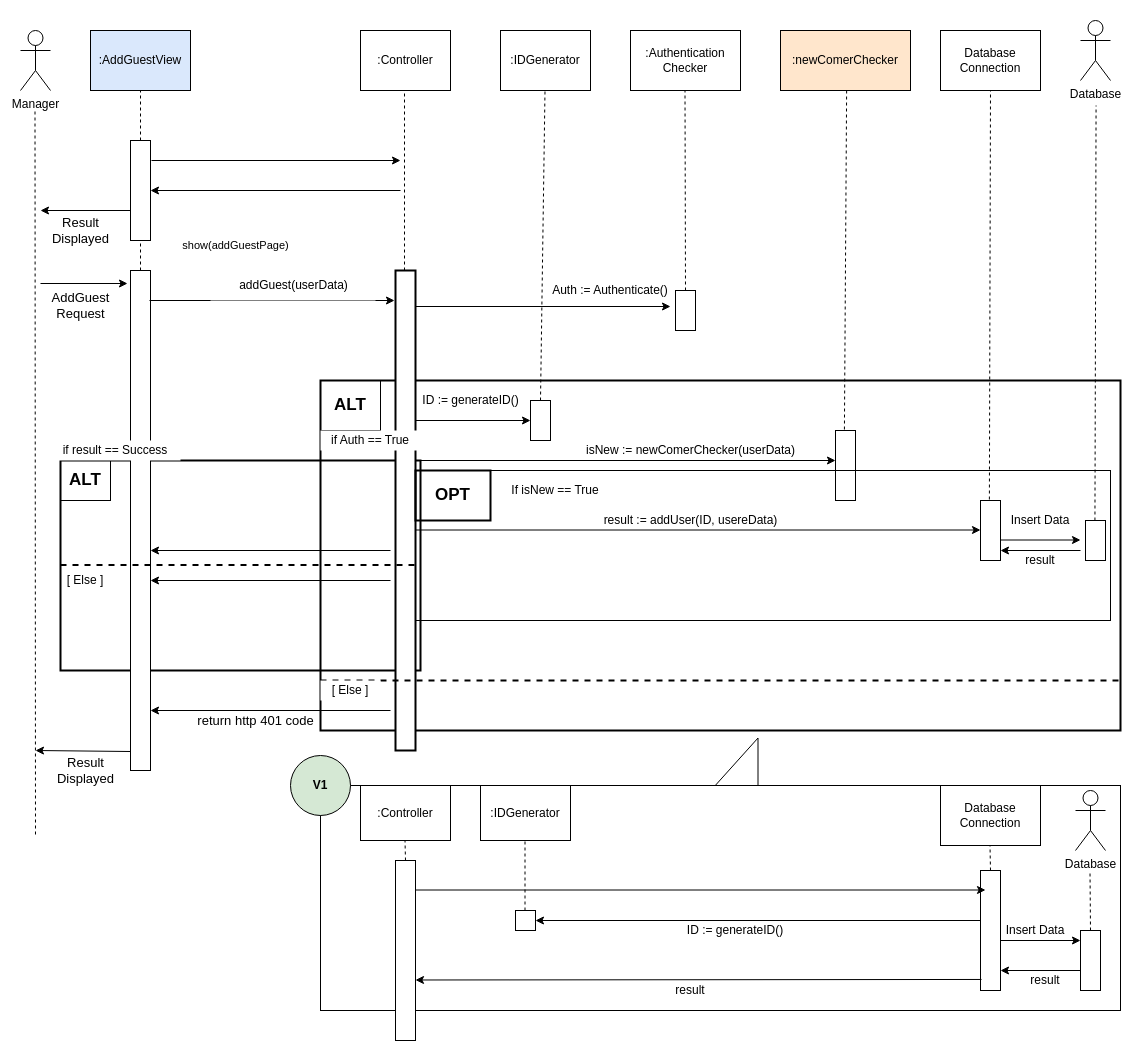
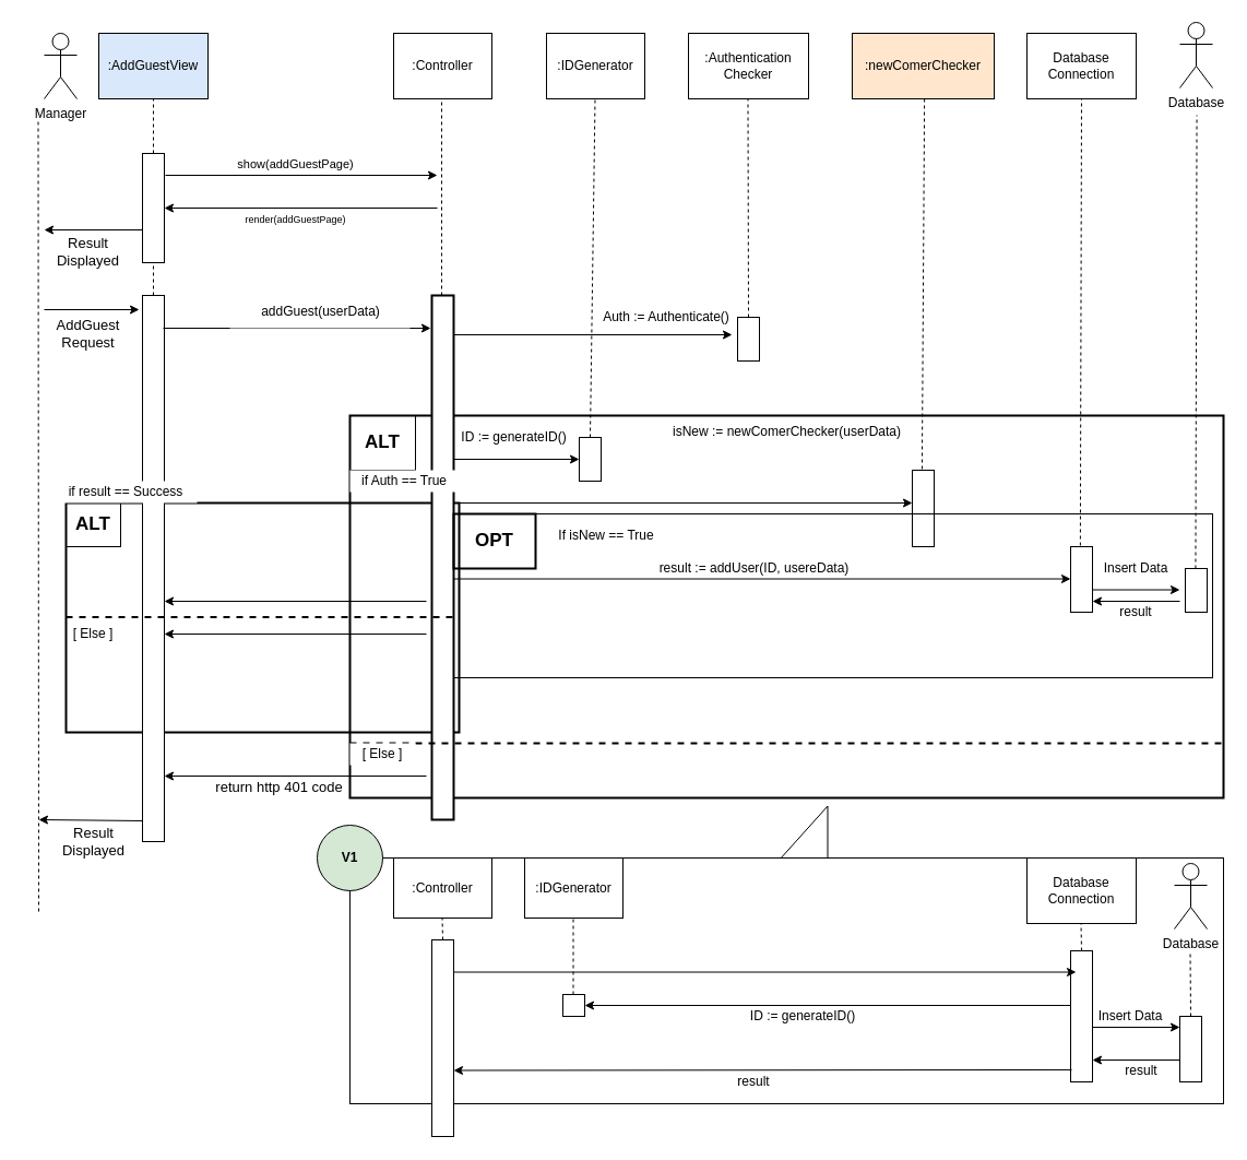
  <mxCell id="0" />
  <mxCell id="1" parent="0" />
  <mxCell id="2" value="" style="rounded=0;whiteSpace=wrap;html=1;strokeWidth=2;gradientColor=none;fillColor=none;" vertex="1" parent="1"><mxGeometry x="60" y="460" width="360" height="210" as="geometry" /></mxCell>
  <mxCell id="3" value="" style="rounded=0;whiteSpace=wrap;html=1;fillColor=none;strokeWidth=2;" vertex="1" parent="1"><mxGeometry x="320" y="380" width="800" height="350" as="geometry" /></mxCell>
- <mxCell id="4" value="Manager" style="shape=umlActor;verticalLabelPosition=bottom;verticalAlign=top;html=1;outlineConnect=0;" vertex="1" parent="1"><mxGeometry x="20" y="30" width="30" height="60" as="geometry" /></mxCell>
+ <mxCell id="4" value="Manager" style="shape=umlActor;verticalLabelPosition=bottom;verticalAlign=top;html=1;outlineConnect=0;" vertex="1" parent="1"><mxGeometry x="40" y="30" width="30" height="60" as="geometry" /></mxCell>
  <mxCell id="5" value="Database" style="shape=umlActor;verticalLabelPosition=bottom;verticalAlign=top;html=1;outlineConnect=0;" vertex="1" parent="1"><mxGeometry x="1080" y="20" width="30" height="60" as="geometry" /></mxCell>
  <mxCell id="6" value="Database&lt;br&gt;Connection" style="rounded=0;whiteSpace=wrap;html=1;" vertex="1" parent="1"><mxGeometry x="940" y="30" width="100" height="60" as="geometry" /></mxCell>
  <mxCell id="7" value=":AddGuestView" style="rounded=0;whiteSpace=wrap;html=1;fillColor=#dae8fc;" vertex="1" parent="1"><mxGeometry x="90" y="30" width="100" height="60" as="geometry" /></mxCell>
  <mxCell id="8" value=":Controller" style="rounded=0;whiteSpace=wrap;html=1;" vertex="1" parent="1"><mxGeometry x="360" y="30" width="90" height="60" as="geometry" /></mxCell>
  <mxCell id="9" value=":Authentication&lt;br&gt;Checker" style="rounded=0;whiteSpace=wrap;html=1;" vertex="1" parent="1"><mxGeometry x="630" y="30" width="110" height="60" as="geometry" /></mxCell>
  <mxCell id="10" value="" style="rounded=0;whiteSpace=wrap;html=1;" vertex="1" parent="1"><mxGeometry x="130" y="140" width="20" height="100" as="geometry" /></mxCell>
  <mxCell id="11" value="" style="endArrow=classic;html=1;" edge="1" parent="1"><mxGeometry width="50" height="50" relative="1" as="geometry"><mxPoint x="151" y="160" as="sourcePoint" /><mxPoint x="400" y="160" as="targetPoint" /></mxGeometry></mxCell>
- <mxCell id="12" value="&lt;font style=&quot;font-size: 11px&quot;&gt;show(addGuestPage)&lt;/font&gt;" style="text;html=1;align=center;verticalAlign=middle;resizable=0;points=[];autosize=1;strokeColor=none;" vertex="1" parent="1"><mxGeometry x="175" y="235" width="120" height="20" as="geometry" /></mxCell>
+ <mxCell id="12" value="&lt;font style=&quot;font-size: 11px&quot;&gt;show(addGuestPage)&lt;/font&gt;" style="text;html=1;align=center;verticalAlign=middle;resizable=0;points=[];autosize=1;strokeColor=none;" vertex="1" parent="1"><mxGeometry x="210" y="140" width="120" height="20" as="geometry" /></mxCell>
  <mxCell id="13" value="" style="endArrow=classic;html=1;" edge="1" parent="1"><mxGeometry width="50" height="50" relative="1" as="geometry"><mxPoint x="400" y="190" as="sourcePoint" /><mxPoint x="150" y="190" as="targetPoint" /></mxGeometry></mxCell>
+ <mxCell id="14" value="&lt;font style=&quot;font-size: 9px&quot;&gt;render(addGuestPage)&lt;/font&gt;" style="text;html=1;align=center;verticalAlign=middle;resizable=0;points=[];autosize=1;strokeColor=none;" vertex="1" parent="1"><mxGeometry x="210" y="190" width="120" height="20" as="geometry" /></mxCell>
  <mxCell id="15" value="" style="endArrow=none;dashed=1;html=1;" edge="1" parent="1"><mxGeometry width="50" height="50" relative="1" as="geometry"><mxPoint x="35" y="834" as="sourcePoint" /><mxPoint x="34.5" y="110" as="targetPoint" /></mxGeometry></mxCell>
  <mxCell id="16" value="" style="endArrow=none;dashed=1;html=1;exitX=0.5;exitY=0;exitDx=0;exitDy=0;" edge="1" parent="1" source="10"><mxGeometry width="50" height="50" relative="1" as="geometry"><mxPoint x="90" y="140" as="sourcePoint" /><mxPoint x="140" y="90" as="targetPoint" /></mxGeometry></mxCell>
  <mxCell id="17" value="" style="endArrow=classic;html=1;" edge="1" parent="1"><mxGeometry width="50" height="50" relative="1" as="geometry"><mxPoint x="130" y="210" as="sourcePoint" /><mxPoint x="40" y="210" as="targetPoint" /></mxGeometry></mxCell>
  <mxCell id="18" value="&lt;font style=&quot;font-size: 13px;&quot;&gt;Result&lt;br style=&quot;font-size: 13px;&quot;&gt;Displayed&lt;br style=&quot;font-size: 13px;&quot;&gt;&lt;/font&gt;" style="text;html=1;align=center;verticalAlign=middle;resizable=0;points=[];autosize=1;strokeColor=none;fontSize=13;" vertex="1" parent="1"><mxGeometry x="45" y="210" width="70" height="40" as="geometry" /></mxCell>
  <mxCell id="19" value="" style="rounded=0;whiteSpace=wrap;html=1;" vertex="1" parent="1"><mxGeometry x="130" y="270" width="20" height="500" as="geometry" /></mxCell>
  <mxCell id="20" value="" style="endArrow=none;dashed=1;html=1;exitX=0.5;exitY=0;exitDx=0;exitDy=0;" edge="1" parent="1" source="19"><mxGeometry width="50" height="50" relative="1" as="geometry"><mxPoint x="90" y="290" as="sourcePoint" /><mxPoint x="140" y="240" as="targetPoint" /></mxGeometry></mxCell>
  <mxCell id="21" value="" style="endArrow=classic;html=1;" edge="1" parent="1"><mxGeometry width="50" height="50" relative="1" as="geometry"><mxPoint x="40" y="283" as="sourcePoint" /><mxPoint x="127" y="283" as="targetPoint" /></mxGeometry></mxCell>
  <mxCell id="22" value="&lt;font style=&quot;font-size: 13px;&quot;&gt;AddGuest&lt;br style=&quot;font-size: 13px;&quot;&gt;Request&lt;br style=&quot;font-size: 13px;&quot;&gt;&lt;/font&gt;" style="text;html=1;align=center;verticalAlign=middle;resizable=0;points=[];autosize=1;strokeColor=none;fontSize=13;" vertex="1" parent="1"><mxGeometry x="45" y="285" width="70" height="40" as="geometry" /></mxCell>
  <mxCell id="23" value="" style="endArrow=none;dashed=1;html=1;" edge="1" parent="1"><mxGeometry width="50" height="50" relative="1" as="geometry"><mxPoint x="404" y="270" as="sourcePoint" /><mxPoint x="404" y="90" as="targetPoint" /></mxGeometry></mxCell>
  <mxCell id="24" value="" style="endArrow=classic;html=1;" edge="1" parent="1"><mxGeometry width="50" height="50" relative="1" as="geometry"><mxPoint x="149" y="300" as="sourcePoint" /><mxPoint x="394" y="300" as="targetPoint" /></mxGeometry></mxCell>
  <mxCell id="25" value=":IDGenerator" style="rounded=0;whiteSpace=wrap;html=1;" vertex="1" parent="1"><mxGeometry x="500" y="30" width="90" height="60" as="geometry" /></mxCell>
  <mxCell id="26" value=":newComerChecker" style="rounded=0;whiteSpace=wrap;html=1;fillColor=#ffe6cc;" vertex="1" parent="1"><mxGeometry x="780" y="30" width="130" height="60" as="geometry" /></mxCell>
  <mxCell id="27" value="" style="endArrow=none;dashed=1;html=1;exitX=0.5;exitY=0;exitDx=0;exitDy=0;" edge="1" parent="1" source="28"><mxGeometry width="50" height="50" relative="1" as="geometry"><mxPoint x="544.5" y="270" as="sourcePoint" /><mxPoint x="544.5" y="90" as="targetPoint" /></mxGeometry></mxCell>
  <mxCell id="28" value="" style="rounded=0;whiteSpace=wrap;html=1;" vertex="1" parent="1"><mxGeometry x="530" y="400" width="20" height="40" as="geometry" /></mxCell>
  <mxCell id="29" value="" style="endArrow=classic;html=1;" edge="1" parent="1"><mxGeometry width="50" height="50" relative="1" as="geometry"><mxPoint x="415" y="420" as="sourcePoint" /><mxPoint x="530" y="420" as="targetPoint" /></mxGeometry></mxCell>
  <mxCell id="30" value="ID := generateID()" style="text;html=1;align=center;verticalAlign=middle;resizable=0;points=[];autosize=1;strokeColor=none;" vertex="1" parent="1"><mxGeometry x="415" y="390" width="110" height="20" as="geometry" /></mxCell>
  <mxCell id="31" value="" style="endArrow=none;dashed=1;html=1;" edge="1" parent="1"><mxGeometry width="50" height="50" relative="1" as="geometry"><mxPoint x="685" y="290" as="sourcePoint" /><mxPoint x="684.5" y="90" as="targetPoint" /></mxGeometry></mxCell>
  <mxCell id="32" value="" style="rounded=0;whiteSpace=wrap;html=1;" vertex="1" parent="1"><mxGeometry x="675" y="290" width="20" height="40" as="geometry" /></mxCell>
  <mxCell id="33" value="" style="endArrow=classic;html=1;" edge="1" parent="1"><mxGeometry width="50" height="50" relative="1" as="geometry"><mxPoint x="415" y="306" as="sourcePoint" /><mxPoint x="670" y="306" as="targetPoint" /></mxGeometry></mxCell>
  <mxCell id="34" value="Auth := Authenticate()" style="text;html=1;strokeColor=none;fillColor=none;align=center;verticalAlign=middle;whiteSpace=wrap;rounded=0;" vertex="1" parent="1"><mxGeometry x="530" y="280" width="160" height="20" as="geometry" /></mxCell>
  <mxCell id="35" value="&lt;b&gt;&lt;font style=&quot;font-size: 17px&quot;&gt;ALT&lt;/font&gt;&lt;/b&gt;" style="rounded=0;whiteSpace=wrap;html=1;fillColor=none;" vertex="1" parent="1"><mxGeometry x="320" y="380" width="60" height="50" as="geometry" /></mxCell>
  <mxCell id="36" value="" style="endArrow=none;dashed=1;html=1;exitX=0.5;exitY=0;exitDx=0;exitDy=0;" edge="1" parent="1"><mxGeometry width="50" height="50" relative="1" as="geometry"><mxPoint x="843.88" y="435" as="sourcePoint" /><mxPoint x="846.13" y="90" as="targetPoint" /></mxGeometry></mxCell>
  <mxCell id="37" value="" style="rounded=0;whiteSpace=wrap;html=1;" vertex="1" parent="1"><mxGeometry x="835" y="430" width="20" height="70" as="geometry" /></mxCell>
  <mxCell id="38" value="" style="endArrow=classic;html=1;" edge="1" parent="1"><mxGeometry width="50" height="50" relative="1" as="geometry"><mxPoint x="415" y="460" as="sourcePoint" /><mxPoint x="835" y="460" as="targetPoint" /></mxGeometry></mxCell>
- <mxCell id="39" value="isNew := newComerChecker(userData)" style="text;html=1;align=center;verticalAlign=middle;resizable=0;points=[];autosize=1;strokeColor=none;" vertex="1" parent="1"><mxGeometry x="580" y="440" width="220" height="20" as="geometry" /></mxCell>
+ <mxCell id="39" value="isNew := newComerChecker(userData)" style="text;html=1;align=center;verticalAlign=middle;resizable=0;points=[];autosize=1;strokeColor=none;" vertex="1" parent="1"><mxGeometry x="610" y="385" width="220" height="20" as="geometry" /></mxCell>
  <mxCell id="40" value="" style="rounded=0;whiteSpace=wrap;html=1;fillColor=none;" vertex="1" parent="1"><mxGeometry x="415" y="470" width="695" height="150" as="geometry" /></mxCell>
  <mxCell id="41" value="If isNew == True" style="text;html=1;strokeColor=none;align=center;verticalAlign=middle;whiteSpace=wrap;rounded=0;" vertex="1" parent="1"><mxGeometry x="490" y="480" width="130" height="20" as="geometry" /></mxCell>
  <mxCell id="42" value="" style="endArrow=none;dashed=1;html=1;exitX=0.5;exitY=0;exitDx=0;exitDy=0;entryX=0.5;entryY=1;entryDx=0;entryDy=0;" edge="1" parent="1" target="6"><mxGeometry width="50" height="50" relative="1" as="geometry"><mxPoint x="988.87" y="505" as="sourcePoint" /><mxPoint x="991.12" y="160" as="targetPoint" /></mxGeometry></mxCell>
  <mxCell id="43" value="" style="rounded=0;whiteSpace=wrap;html=1;" vertex="1" parent="1"><mxGeometry x="980" y="500" width="20" height="60" as="geometry" /></mxCell>
  <mxCell id="44" value="" style="endArrow=classic;html=1;strokeWidth=1;" edge="1" parent="1"><mxGeometry width="50" height="50" relative="1" as="geometry"><mxPoint x="415" y="529.5" as="sourcePoint" /><mxPoint x="980" y="529.5" as="targetPoint" /></mxGeometry></mxCell>
  <mxCell id="45" value="" style="endArrow=none;dashed=1;html=1;exitX=0.5;exitY=0;exitDx=0;exitDy=0;entryX=0.5;entryY=1;entryDx=0;entryDy=0;" edge="1" parent="1"><mxGeometry width="50" height="50" relative="1" as="geometry"><mxPoint x="1094.44" y="520" as="sourcePoint" /><mxPoint x="1095.57" y="105" as="targetPoint" /></mxGeometry></mxCell>
  <mxCell id="46" value="" style="rounded=0;whiteSpace=wrap;html=1;" vertex="1" parent="1"><mxGeometry x="1085" y="520" width="20" height="40" as="geometry" /></mxCell>
  <mxCell id="47" value="" style="endArrow=classic;html=1;strokeWidth=1;" edge="1" parent="1"><mxGeometry width="50" height="50" relative="1" as="geometry"><mxPoint x="1000" y="539.5" as="sourcePoint" /><mxPoint x="1080" y="539.5" as="targetPoint" /></mxGeometry></mxCell>
  <mxCell id="48" value="Insert Data" style="text;html=1;strokeColor=none;fillColor=none;align=center;verticalAlign=middle;whiteSpace=wrap;rounded=0;" vertex="1" parent="1"><mxGeometry x="1000" y="510" width="80" height="20" as="geometry" /></mxCell>
  <mxCell id="49" value="result := addUser(ID, usereData)" style="text;html=1;align=center;verticalAlign=middle;resizable=0;points=[];autosize=1;strokeColor=none;" vertex="1" parent="1"><mxGeometry x="595" y="510" width="190" height="20" as="geometry" /></mxCell>
  <mxCell id="50" style="edgeStyle=orthogonalEdgeStyle;rounded=0;orthogonalLoop=1;jettySize=auto;html=1;exitX=0.5;exitY=1;exitDx=0;exitDy=0;strokeWidth=1;" edge="1" parent="1" source="3" target="3"><mxGeometry relative="1" as="geometry" /></mxCell>
  <mxCell id="51" value="" style="endArrow=classic;html=1;strokeWidth=1;" edge="1" parent="1"><mxGeometry width="50" height="50" relative="1" as="geometry"><mxPoint x="1080" y="550" as="sourcePoint" /><mxPoint x="1000" y="550" as="targetPoint" /></mxGeometry></mxCell>
  <mxCell id="52" value="result" style="text;html=1;strokeColor=none;fillColor=none;align=center;verticalAlign=middle;whiteSpace=wrap;rounded=0;" vertex="1" parent="1"><mxGeometry x="1000" y="550" width="80" height="20" as="geometry" /></mxCell>
  <mxCell id="53" value="addGuest(userData)" style="text;html=1;align=center;verticalAlign=middle;resizable=0;points=[];autosize=1;strokeColor=none;fillColor=#FFFFFF;" vertex="1" parent="1"><mxGeometry x="210" y="270" width="165" height="30" as="geometry" /></mxCell>
  <mxCell id="54" value="" style="endArrow=classic;html=1;" edge="1" parent="1"><mxGeometry width="50" height="50" relative="1" as="geometry"><mxPoint x="390" y="580" as="sourcePoint" /><mxPoint x="150" y="580" as="targetPoint" /></mxGeometry></mxCell>
  <mxCell id="55" value="&lt;span style=&quot;font-size: 17px&quot;&gt;&lt;b&gt;ALT&lt;/b&gt;&lt;/span&gt;" style="rounded=0;whiteSpace=wrap;html=1;fillColor=none;" vertex="1" parent="1"><mxGeometry x="60" y="460" width="50" height="40" as="geometry" /></mxCell>
  <mxCell id="56" value="&lt;font style=&quot;font-size: 13px;&quot;&gt;Result&lt;br style=&quot;font-size: 13px;&quot;&gt;Displayed&lt;br style=&quot;font-size: 13px;&quot;&gt;&lt;/font&gt;" style="text;html=1;align=center;verticalAlign=middle;resizable=0;points=[];autosize=1;strokeColor=none;fontSize=13;" vertex="1" parent="1"><mxGeometry x="50" y="750" width="70" height="40" as="geometry" /></mxCell>
  <mxCell id="57" value="" style="endArrow=classic;html=1;exitX=0;exitY=0.962;exitDx=0;exitDy=0;exitPerimeter=0;" edge="1" parent="1" source="19"><mxGeometry width="50" height="50" relative="1" as="geometry"><mxPoint x="125" y="750" as="sourcePoint" /><mxPoint x="35" y="750" as="targetPoint" /></mxGeometry></mxCell>
  <mxCell id="58" value="[ Else ]" style="text;html=1;strokeColor=none;align=center;verticalAlign=middle;whiteSpace=wrap;rounded=0;" vertex="1" parent="1"><mxGeometry x="65" y="570" width="40" height="20" as="geometry" /></mxCell>
  <mxCell id="59" value="if result == Success" style="text;html=1;strokeColor=none;align=center;verticalAlign=middle;whiteSpace=wrap;rounded=0;fillColor=#ffffff;" vertex="1" parent="1"><mxGeometry x="50" y="440" width="130" height="20" as="geometry" /></mxCell>
  <mxCell id="60" value="" style="rounded=0;whiteSpace=wrap;html=1;strokeWidth=2;" vertex="1" parent="1"><mxGeometry x="395" y="270" width="20" height="480" as="geometry" /></mxCell>
  <mxCell id="61" value="if Auth == True" style="text;html=1;strokeColor=none;align=center;verticalAlign=middle;whiteSpace=wrap;rounded=0;fillColor=#ffffff;" vertex="1" parent="1"><mxGeometry x="320" y="430" width="100" height="20" as="geometry" /></mxCell>
  <mxCell id="62" value="&lt;span style=&quot;font-size: 17px&quot;&gt;&lt;b&gt;OPT&lt;/b&gt;&lt;/span&gt;" style="rounded=0;whiteSpace=wrap;html=1;fillColor=none;strokeWidth=2;" vertex="1" parent="1"><mxGeometry x="415" y="470" width="75" height="50" as="geometry" /></mxCell>
  <mxCell id="63" value="" style="endArrow=none;dashed=1;html=1;strokeWidth=2;" edge="1" parent="1"><mxGeometry width="50" height="50" relative="1" as="geometry"><mxPoint x="60" y="564.5" as="sourcePoint" /><mxPoint x="420" y="564.5" as="targetPoint" /></mxGeometry></mxCell>
  <mxCell id="64" value="" style="verticalLabelPosition=bottom;verticalAlign=top;html=1;shape=mxgraph.basic.orthogonal_triangle;strokeWidth=1;rotation=-90;" vertex="1" parent="1"><mxGeometry x="710" y="740" width="50" height="45" as="geometry" /></mxCell>
  <mxCell id="65" value="" style="rounded=0;whiteSpace=wrap;html=1;strokeWidth=1;" vertex="1" parent="1"><mxGeometry x="320" y="785" width="800" height="225" as="geometry" /></mxCell>
  <mxCell id="66" value="&lt;b&gt;V1&lt;/b&gt;" style="ellipse;whiteSpace=wrap;html=1;strokeWidth=1;fillColor=#d5e8d4;" vertex="1" parent="1"><mxGeometry x="290" y="755" width="60" height="60" as="geometry" /></mxCell>
  <mxCell id="67" value=":Controller" style="rounded=0;whiteSpace=wrap;html=1;" vertex="1" parent="1"><mxGeometry x="360" y="785" width="90" height="55" as="geometry" /></mxCell>
  <mxCell id="68" value="" style="endArrow=none;dashed=1;html=1;" edge="1" parent="1"><mxGeometry width="50" height="50" relative="1" as="geometry"><mxPoint x="405" y="860" as="sourcePoint" /><mxPoint x="404.5" y="840" as="targetPoint" /></mxGeometry></mxCell>
  <mxCell id="69" value="" style="rounded=0;whiteSpace=wrap;html=1;strokeWidth=1;" vertex="1" parent="1"><mxGeometry x="395" y="860" width="20" height="180" as="geometry" /></mxCell>
  <mxCell id="70" value=":IDGenerator" style="rounded=0;whiteSpace=wrap;html=1;" vertex="1" parent="1"><mxGeometry x="480" y="785" width="90" height="55" as="geometry" /></mxCell>
  <mxCell id="71" value="Database" style="shape=umlActor;verticalLabelPosition=bottom;verticalAlign=top;html=1;outlineConnect=0;" vertex="1" parent="1"><mxGeometry x="1075" y="790" width="30" height="60" as="geometry" /></mxCell>
  <mxCell id="72" value="Database&lt;br&gt;Connection" style="rounded=0;whiteSpace=wrap;html=1;" vertex="1" parent="1"><mxGeometry x="940" y="785" width="100" height="60" as="geometry" /></mxCell>
  <mxCell id="73" value="" style="rounded=0;whiteSpace=wrap;html=1;strokeWidth=1;" vertex="1" parent="1"><mxGeometry x="980" y="870" width="20" height="120" as="geometry" /></mxCell>
  <mxCell id="74" value="" style="endArrow=none;dashed=1;html=1;exitX=0.5;exitY=0;exitDx=0;exitDy=0;" edge="1" parent="1" source="73"><mxGeometry width="50" height="50" relative="1" as="geometry"><mxPoint x="989.5" y="865" as="sourcePoint" /><mxPoint x="989.5" y="845" as="targetPoint" /></mxGeometry></mxCell>
  <mxCell id="75" value="" style="endArrow=classic;html=1;" edge="1" parent="1"><mxGeometry width="50" height="50" relative="1" as="geometry"><mxPoint x="415" y="889.5" as="sourcePoint" /><mxPoint x="985" y="889.5" as="targetPoint" /></mxGeometry></mxCell>
  <mxCell id="76" value="" style="endArrow=none;dashed=1;html=1;" edge="1" parent="1"><mxGeometry width="50" height="50" relative="1" as="geometry"><mxPoint x="524.5" y="910" as="sourcePoint" /><mxPoint x="524.5" y="840" as="targetPoint" /></mxGeometry></mxCell>
  <mxCell id="77" value="" style="rounded=0;whiteSpace=wrap;html=1;strokeWidth=1;" vertex="1" parent="1"><mxGeometry x="515" y="910" width="20" height="20" as="geometry" /></mxCell>
  <mxCell id="78" value="" style="endArrow=classic;html=1;" edge="1" parent="1"><mxGeometry width="50" height="50" relative="1" as="geometry"><mxPoint x="980" y="920" as="sourcePoint" /><mxPoint x="535" y="920" as="targetPoint" /></mxGeometry></mxCell>
  <mxCell id="79" value="&lt;span&gt;ID := generateID()&lt;/span&gt;" style="text;html=1;strokeColor=none;fillColor=none;align=center;verticalAlign=middle;whiteSpace=wrap;rounded=0;" vertex="1" parent="1"><mxGeometry x="685" y="920" width="100" height="20" as="geometry" /></mxCell>
  <mxCell id="80" value="" style="endArrow=none;dashed=1;html=1;" edge="1" parent="1"><mxGeometry width="50" height="50" relative="1" as="geometry"><mxPoint x="1090" y="930" as="sourcePoint" /><mxPoint x="1089.5" y="870" as="targetPoint" /></mxGeometry></mxCell>
  <mxCell id="81" value="" style="rounded=0;whiteSpace=wrap;html=1;strokeWidth=1;" vertex="1" parent="1"><mxGeometry x="1080" y="930" width="20" height="60" as="geometry" /></mxCell>
  <mxCell id="82" value="" style="endArrow=classic;html=1;" edge="1" parent="1"><mxGeometry width="50" height="50" relative="1" as="geometry"><mxPoint x="1000" y="940" as="sourcePoint" /><mxPoint x="1080" y="940" as="targetPoint" /></mxGeometry></mxCell>
  <mxCell id="83" value="Insert Data" style="text;html=1;strokeColor=none;fillColor=none;align=center;verticalAlign=middle;whiteSpace=wrap;rounded=0;" vertex="1" parent="1"><mxGeometry x="995" y="920" width="80" height="20" as="geometry" /></mxCell>
  <mxCell id="84" value="" style="endArrow=classic;html=1;" edge="1" parent="1"><mxGeometry width="50" height="50" relative="1" as="geometry"><mxPoint x="1080" y="970" as="sourcePoint" /><mxPoint x="1000" y="970" as="targetPoint" /></mxGeometry></mxCell>
  <mxCell id="85" value="result" style="text;html=1;strokeColor=none;fillColor=none;align=center;verticalAlign=middle;whiteSpace=wrap;rounded=0;" vertex="1" parent="1"><mxGeometry x="1005" y="970" width="80" height="20" as="geometry" /></mxCell>
  <mxCell id="86" value="" style="endArrow=classic;html=1;exitX=0.05;exitY=0.908;exitDx=0;exitDy=0;exitPerimeter=0;" edge="1" parent="1" source="73"><mxGeometry width="50" height="50" relative="1" as="geometry"><mxPoint x="975" y="979.5" as="sourcePoint" /><mxPoint x="415" y="979.5" as="targetPoint" /></mxGeometry></mxCell>
  <mxCell id="87" value="result" style="text;html=1;strokeColor=none;fillColor=none;align=center;verticalAlign=middle;whiteSpace=wrap;rounded=0;" vertex="1" parent="1"><mxGeometry x="650" y="980" width="80" height="20" as="geometry" /></mxCell>
  <mxCell id="88" value="" style="endArrow=classic;html=1;" edge="1" parent="1"><mxGeometry width="50" height="50" relative="1" as="geometry"><mxPoint x="390" y="550" as="sourcePoint" /><mxPoint x="150" y="550" as="targetPoint" /></mxGeometry></mxCell>
  <mxCell id="89" value="" style="endArrow=none;dashed=1;html=1;strokeWidth=2;" edge="1" parent="1"><mxGeometry width="50" height="50" relative="1" as="geometry"><mxPoint x="320" y="680" as="sourcePoint" /><mxPoint x="1120" y="680" as="targetPoint" /></mxGeometry></mxCell>
  <mxCell id="90" value="[ Else ]" style="text;html=1;strokeColor=none;align=center;verticalAlign=middle;whiteSpace=wrap;rounded=0;fillColor=#ffffff;" vertex="1" parent="1"><mxGeometry x="320" y="680" width="60" height="20" as="geometry" /></mxCell>
  <mxCell id="91" value="" style="endArrow=classic;html=1;" edge="1" parent="1"><mxGeometry width="50" height="50" relative="1" as="geometry"><mxPoint x="390" y="710" as="sourcePoint" /><mxPoint x="150" y="710" as="targetPoint" /></mxGeometry></mxCell>
  <mxCell id="92" value="&lt;font style=&quot;font-size: 13px&quot;&gt;return http 401 code&lt;/font&gt;" style="text;html=1;align=center;verticalAlign=middle;resizable=0;points=[];autosize=1;strokeColor=none;fontSize=13;" vertex="1" parent="1"><mxGeometry x="190" y="710" width="130" height="20" as="geometry" /></mxCell>
